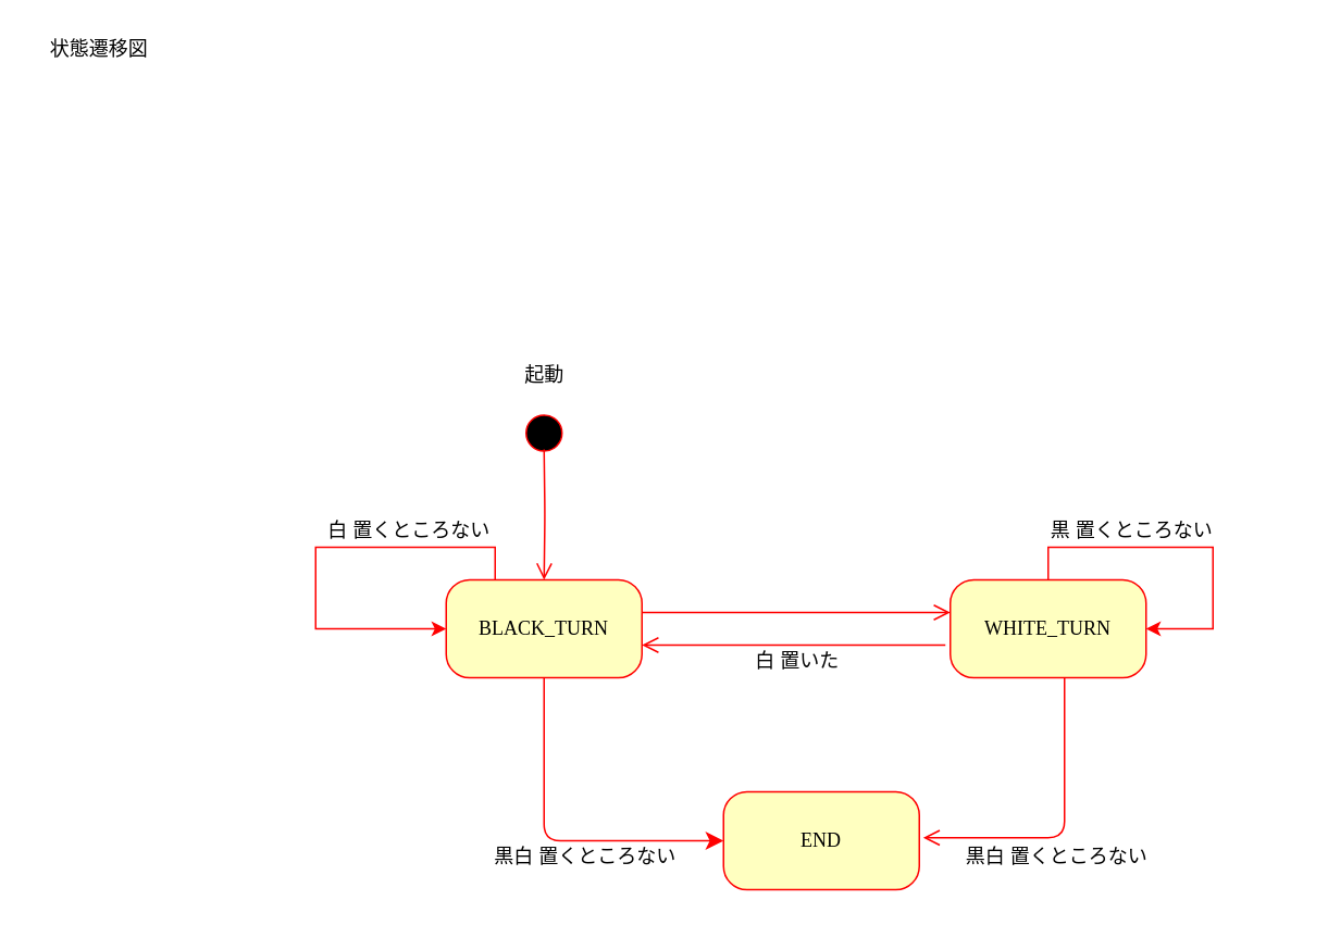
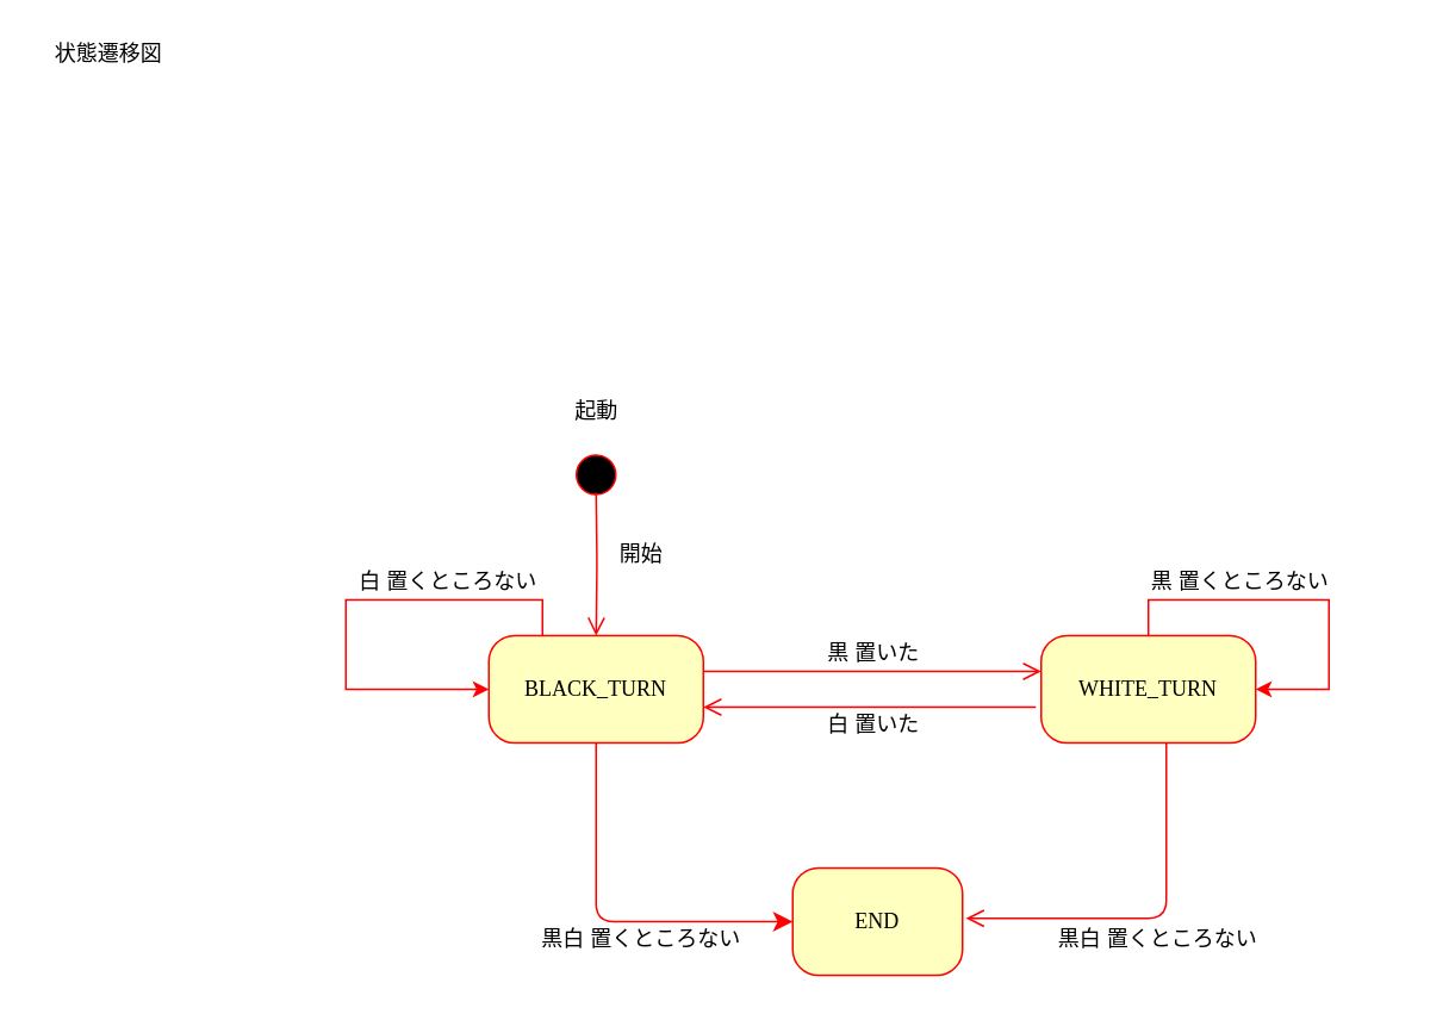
  <mxCell id="0" />
  <mxCell id="1" parent="0" />
  <mxCell id="2" value="" style="ellipse;html=1;shape=startState;fillColor=#000000;strokeColor=#ff0000;rounded=1;shadow=0;comic=0;labelBackgroundColor=none;fontFamily=Verdana;fontSize=12;fontColor=#000000;align=center;direction=south;" parent="1" vertex="1"><mxGeometry x="318" y="250" width="30" height="30" as="geometry" /></mxCell>
- <mxCell id="3" value="END" style="rounded=1;whiteSpace=wrap;html=1;arcSize=24;fillColor=#ffffc0;strokeColor=#ff0000;shadow=0;comic=0;labelBackgroundColor=none;fontFamily=Verdana;fontSize=12;fontColor=#000000;align=center;" parent="1" vertex="1"><mxGeometry x="443" y="485" width="120" height="60" as="geometry" /></mxCell>
+ <mxCell id="3" value="END" style="rounded=1;whiteSpace=wrap;html=1;arcSize=24;fillColor=#ffffc0;strokeColor=#ff0000;shadow=0;comic=0;labelBackgroundColor=none;fontFamily=Verdana;fontSize=12;fontColor=#000000;align=center;" parent="1" vertex="1"><mxGeometry x="443" y="485" width="95" height="60" as="geometry" /></mxCell>
  <mxCell id="4" value="BLACK_TURN" style="rounded=1;whiteSpace=wrap;html=1;arcSize=24;fillColor=#ffffc0;strokeColor=#ff0000;shadow=0;comic=0;labelBackgroundColor=none;fontFamily=Verdana;fontSize=12;fontColor=#000000;align=center;" parent="1" vertex="1"><mxGeometry x="273" y="355" width="120" height="60" as="geometry" /></mxCell>
  <mxCell id="5" value="WHITE_TURN" style="rounded=1;whiteSpace=wrap;html=1;arcSize=24;fillColor=#ffffc0;strokeColor=#ff0000;shadow=0;comic=0;labelBackgroundColor=none;fontFamily=Verdana;fontSize=12;fontColor=#000000;align=center;" parent="1" vertex="1"><mxGeometry x="582" y="355" width="120" height="60" as="geometry" /></mxCell>
  <mxCell id="6" style="edgeStyle=orthogonalEdgeStyle;html=1;labelBackgroundColor=none;endArrow=open;endSize=8;strokeColor=#ff0000;fontFamily=Verdana;fontSize=12;align=left;exitX=0.5;exitY=1;exitDx=0;exitDy=0;" parent="1" target="4" edge="1"><mxGeometry relative="1" as="geometry"><mxPoint x="333" y="275" as="sourcePoint" /></mxGeometry></mxCell>
  <mxCell id="7" style="edgeStyle=elbowEdgeStyle;html=1;labelBackgroundColor=none;endArrow=classic;endSize=8;strokeColor=#ff0000;fontFamily=Verdana;fontSize=12;align=left;exitX=0.5;exitY=1;exitDx=0;exitDy=0;" parent="1" source="4" target="3" edge="1"><mxGeometry relative="1" as="geometry"><mxPoint x="537.667" y="670" as="sourcePoint" /><mxPoint x="578" y="555" as="targetPoint" /><Array as="points"><mxPoint x="333" y="465" /><mxPoint x="433" y="445" /><mxPoint x="473" y="455" /><mxPoint x="333" y="455" /></Array></mxGeometry></mxCell>
  <mxCell id="8" value="状態遷移図" style="text;html=1;align=center;verticalAlign=middle;resizable=0;points=[];autosize=1;" parent="1" vertex="1"><mxGeometry x="20" y="20" width="80" height="20" as="geometry" /></mxCell>
  <mxCell id="9" value="起動" style="text;html=1;align=center;verticalAlign=middle;resizable=0;points=[];autosize=1;" parent="1" vertex="1"><mxGeometry x="313" y="220" width="40" height="20" as="geometry" /></mxCell>
+ <mxCell id="10" value="開始" style="text;html=1;align=center;verticalAlign=middle;resizable=0;points=[];autosize=1;" parent="1" vertex="1"><mxGeometry x="338" y="300" width="40" height="20" as="geometry" /></mxCell>
  <mxCell id="11" style="edgeStyle=orthogonalEdgeStyle;html=1;labelBackgroundColor=none;endArrow=open;endSize=8;strokeColor=#ff0000;fontFamily=Verdana;fontSize=12;align=left;" parent="1" target="5" edge="1"><mxGeometry relative="1" as="geometry"><mxPoint x="393" y="375" as="sourcePoint" /><mxPoint x="503" y="385" as="targetPoint" /><Array as="points"><mxPoint x="393" y="375" /></Array></mxGeometry></mxCell>
  <mxCell id="12" style="edgeStyle=orthogonalEdgeStyle;html=1;labelBackgroundColor=none;endArrow=open;endSize=8;strokeColor=#ff0000;fontFamily=Verdana;fontSize=12;align=left;exitX=-0.025;exitY=0.681;exitDx=0;exitDy=0;exitPerimeter=0;" parent="1" source="5" edge="1"><mxGeometry relative="1" as="geometry"><mxPoint x="523" y="395" as="sourcePoint" /><mxPoint x="393" y="395" as="targetPoint" /><Array as="points"><mxPoint x="393" y="395" /></Array></mxGeometry></mxCell>
  <mxCell id="13" style="edgeStyle=elbowEdgeStyle;html=1;labelBackgroundColor=none;endArrow=open;endSize=8;strokeColor=#ff0000;fontFamily=Verdana;fontSize=12;align=left;exitX=0.5;exitY=1;exitDx=0;exitDy=0;entryX=1.02;entryY=0.469;entryDx=0;entryDy=0;entryPerimeter=0;" parent="1" target="3" edge="1"><mxGeometry relative="1" as="geometry"><mxPoint x="652" y="415" as="sourcePoint" /><mxPoint x="742" y="515" as="targetPoint" /><Array as="points"><mxPoint x="652" y="465" /><mxPoint x="752" y="445" /><mxPoint x="792" y="455" /><mxPoint x="652" y="455" /></Array></mxGeometry></mxCell>
  <mxCell id="14" style="edgeStyle=orthogonalEdgeStyle;rounded=0;orthogonalLoop=1;jettySize=auto;html=1;exitX=0.5;exitY=0;exitDx=0;exitDy=0;entryX=1;entryY=0.5;entryDx=0;entryDy=0;strokeColor=#FF0000;" parent="1" source="5" target="5" edge="1"><mxGeometry relative="1" as="geometry"><Array as="points"><mxPoint x="642" y="335" /><mxPoint x="743" y="335" /><mxPoint x="743" y="385" /></Array></mxGeometry></mxCell>
  <mxCell id="15" style="edgeStyle=orthogonalEdgeStyle;rounded=0;orthogonalLoop=1;jettySize=auto;html=1;exitX=0.25;exitY=0;exitDx=0;exitDy=0;entryX=0;entryY=0.5;entryDx=0;entryDy=0;strokeColor=#FF0000;" parent="1" source="4" target="4" edge="1"><mxGeometry relative="1" as="geometry"><Array as="points"><mxPoint x="303" y="335" /><mxPoint x="193" y="335" /><mxPoint x="193" y="385" /></Array></mxGeometry></mxCell>
  <mxCell id="16" value="黒 置くところない" style="text;html=1;align=center;verticalAlign=middle;resizable=0;points=[];autosize=1;" parent="1" vertex="1"><mxGeometry x="633" y="315" width="120" height="20" as="geometry" /></mxCell>
  <mxCell id="17" value="白 置くところない" style="text;html=1;align=center;verticalAlign=middle;resizable=0;points=[];autosize=1;" parent="1" vertex="1"><mxGeometry x="190" y="315" width="120" height="20" as="geometry" /></mxCell>
+ <mxCell id="18" value="黒 置いた" style="text;html=1;align=center;verticalAlign=middle;resizable=0;points=[];autosize=1;" parent="1" vertex="1"><mxGeometry x="453" y="355" width="70" height="20" as="geometry" /></mxCell>
  <mxCell id="19" value="白 置いた" style="text;html=1;align=center;verticalAlign=middle;resizable=0;points=[];autosize=1;" parent="1" vertex="1"><mxGeometry x="453" y="395" width="70" height="20" as="geometry" /></mxCell>
  <mxCell id="20" value="黒白 置くところない" style="text;html=1;align=center;verticalAlign=middle;resizable=0;points=[];autosize=1;" parent="1" vertex="1"><mxGeometry x="293" y="515" width="130" height="20" as="geometry" /></mxCell>
  <mxCell id="21" value="黒白 置くところない" style="text;html=1;align=center;verticalAlign=middle;resizable=0;points=[];autosize=1;" parent="1" vertex="1"><mxGeometry x="582" y="515" width="130" height="20" as="geometry" /></mxCell>
